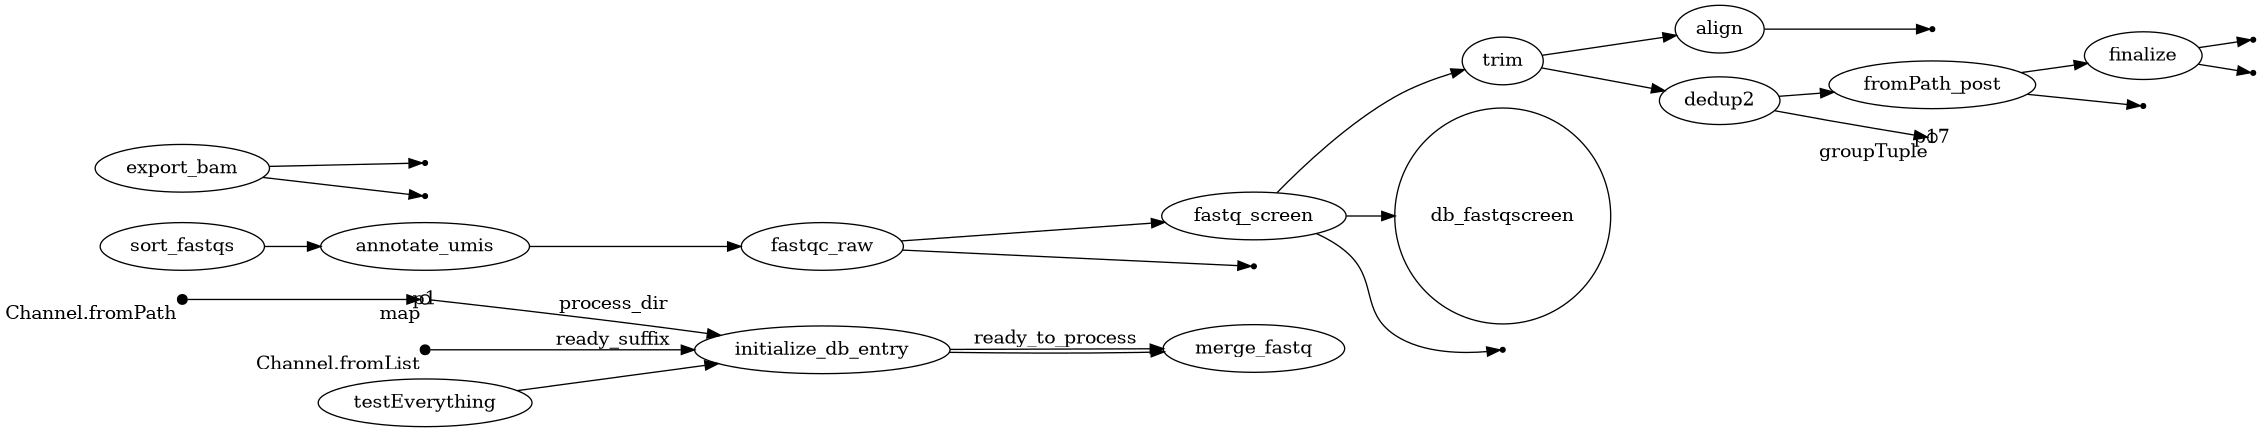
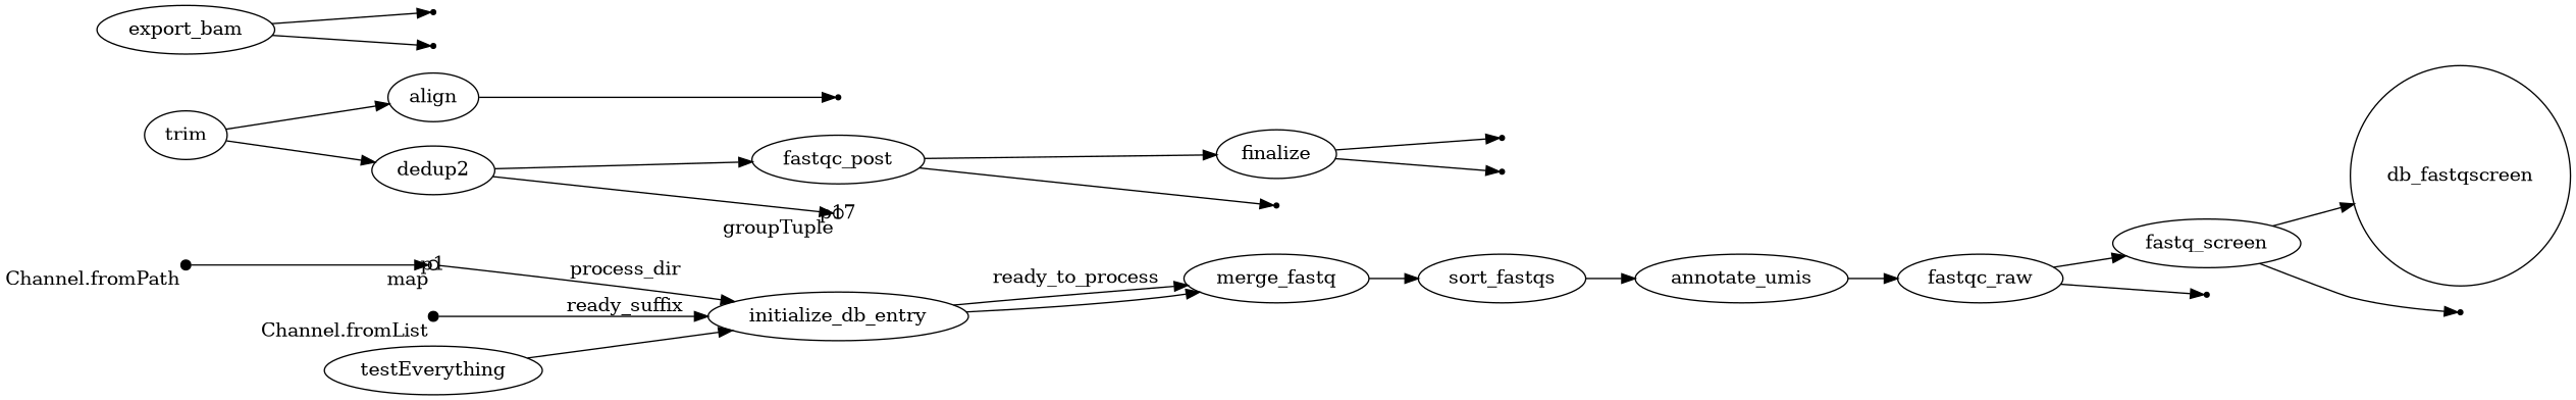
  digraph {
    rankdir=LR
    p0 [fixedsize=true shape=point width=0.1 xlabel="Channel.fromPath"]
    p1 [fixedsize=true shape=circle width=0.1 xlabel=map]
    n3 [label=initialize_db_entry]
    n4 [label=merge_fastq]
    n5 [label=sort_fastqs]
    p2 [fixedsize=true shape=point width=0.1 xlabel="Channel.fromList"]
    n7 [label=testEverything]
    n8 [label=annotate_umis]
    n9 [label=fastqc_raw]
    n10 [label=fastq_screen]
    p9 [shape=point]
    n12 [label=trim]
    n13 [label=db_fastqscreen shape=circle]
    p11 [shape=point]
    n15 [label=align]
    n16 [label=dedup2]
    p15 [shape=point]
-   n18 [label=fromPath_post]
+   n18 [label=fastqc_post]
    p17 [fixedsize=true shape=circle width=0.1 xlabel=groupTuple]
    n20 [label=finalize]
    p22 [shape=point]
    p25 [shape=point]
    p24 [shape=point]
    n24 [label=export_bam]
    p20 [shape=point]
    p19 [shape=point]
    p0 -> p1
    p1 -> n3 [label=process_dir]
    n3 -> n4 [label=ready_to_process]
    n3 -> n4
+   n4 -> n5
    n5 -> n8
    p2 -> n3 [label=ready_suffix]
    n7 -> n3
    n8 -> n9
    n9 -> n10
    n9 -> p9
-   n10 -> n12
    n10 -> n13
    n10 -> p11
    n12 -> n15
    n12 -> n16
    n15 -> p15
    n16 -> n18
    n16 -> p17
    n18 -> n20
    n18 -> p22
    n20 -> p25
    n20 -> p24
    n24 -> p20
    n24 -> p19
  }
